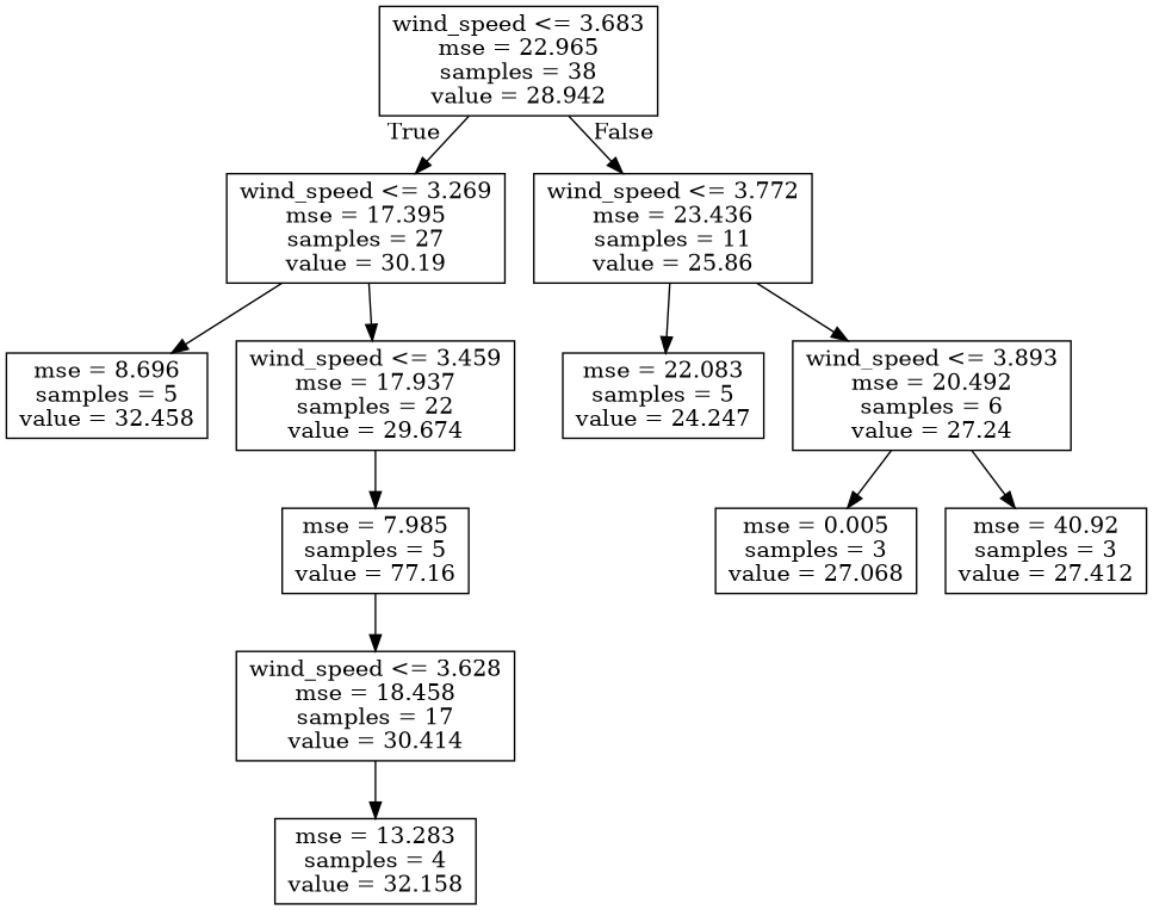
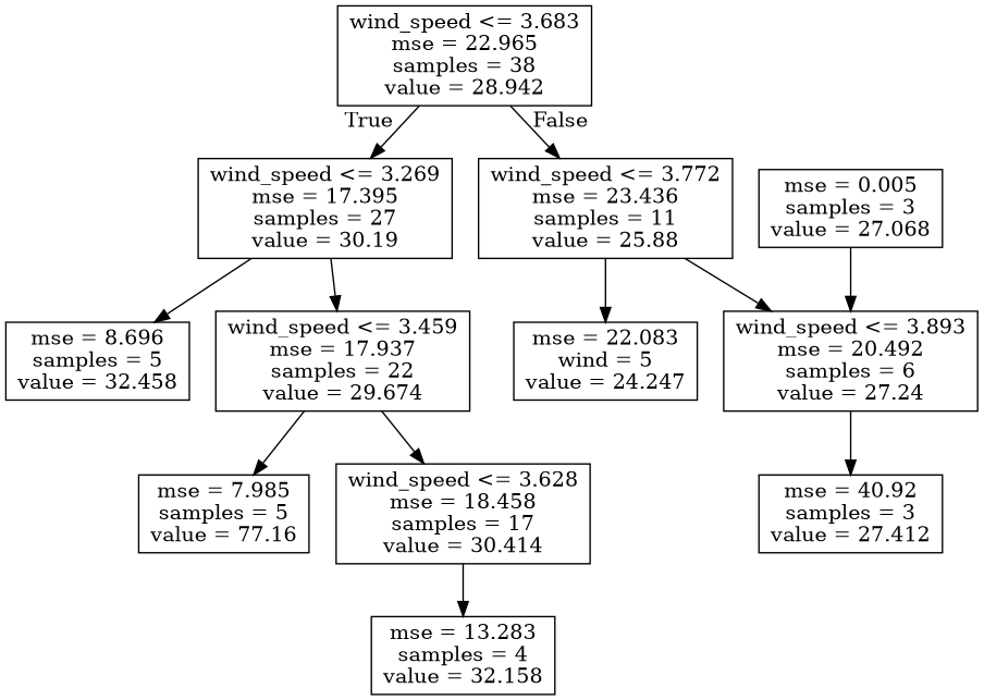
  digraph {
    node [shape=box]
    n1 [label="wind_speed <= 3.683\nmse = 22.965\nsamples = 38\nvalue = 28.942"]
    n2 [label="wind_speed <= 3.269\nmse = 17.395\nsamples = 27\nvalue = 30.19"]
-   n3 [label="wind_speed <= 3.772\nmse = 23.436\nsamples = 11\nvalue = 25.86"]
+   n3 [label="wind_speed <= 3.772\nmse = 23.436\nsamples = 11\nvalue = 25.88"]
    n4 [label="mse = 8.696\nsamples = 5\nvalue = 32.458"]
    n5 [label="wind_speed <= 3.459\nmse = 17.937\nsamples = 22\nvalue = 29.674"]
-   n6 [label="mse = 22.083\nsamples = 5\nvalue = 24.247"]
+   n6 [label="mse = 22.083\nwind = 5\nvalue = 24.247"]
    n7 [label="wind_speed <= 3.893\nmse = 20.492\nsamples = 6\nvalue = 27.24"]
    n8 [label="mse = 7.985\nsamples = 5\nvalue = 77.16"]
    n9 [label="wind_speed <= 3.628\nmse = 18.458\nsamples = 17\nvalue = 30.414"]
    n10 [label="mse = 13.283\nsamples = 4\nvalue = 32.158"]
    n11 [label="mse = 0.005\nsamples = 3\nvalue = 27.068"]
    n12 [label="mse = 40.92\nsamples = 3\nvalue = 27.412"]
    n1 -> n2 [headlabel=True labelangle=45 labeldistance=2.5]
    n1 -> n3 [headlabel=False labelangle=-45 labeldistance=2.5]
    n2 -> n4
    n2 -> n5
    n3 -> n6
    n3 -> n7
    n5 -> n8
-   n8 -> n9
-   n7 -> n11
+   n5 -> n9
+   n11 -> n7
    n7 -> n12
    n9 -> n10
  }
